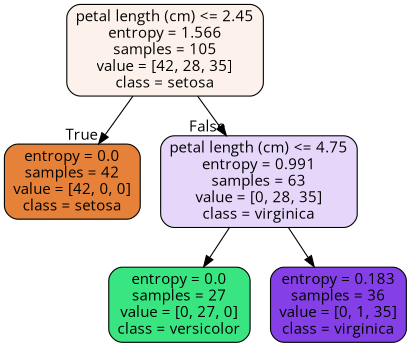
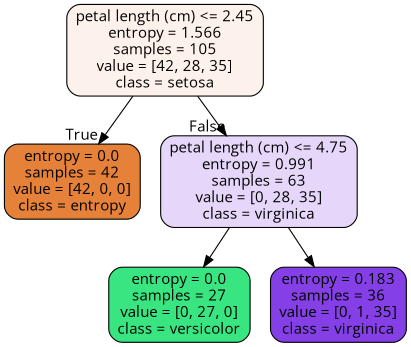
  digraph {
    fontname="Open Sans"
    node [color=black fontname="Open Sans" shape=box style="filled, rounded"]
    edge [fontname="Open Sans"]
    n1 [fillcolor="#fcf2eb" label="petal length (cm) <= 2.45\nentropy = 1.566\nsamples = 105\nvalue = [42, 28, 35]\nclass = setosa"]
-   n2 [fillcolor="#e58139" label="entropy = 0.0\nsamples = 42\nvalue = [42, 0, 0]\nclass = setosa"]
+   n2 [fillcolor="#e58139" label="entropy = 0.0\nsamples = 42\nvalue = [42, 0, 0]\nclass = entropy"]
    n3 [fillcolor="#e6d7fa" label="petal length (cm) <= 4.75\nentropy = 0.991\nsamples = 63\nvalue = [0, 28, 35]\nclass = virginica"]
    n4 [fillcolor="#39e581" label="entropy = 0.0\nsamples = 27\nvalue = [0, 27, 0]\nclass = versicolor"]
    n5 [fillcolor="#853fe6" label="entropy = 0.183\nsamples = 36\nvalue = [0, 1, 35]\nclass = virginica"]
    n1 -> n2 [headlabel=True labelangle=45 labeldistance=2.5]
    n1 -> n3 [headlabel=False labelangle=-45 labeldistance=2.5]
    n3 -> n4
    n3 -> n5
  }
